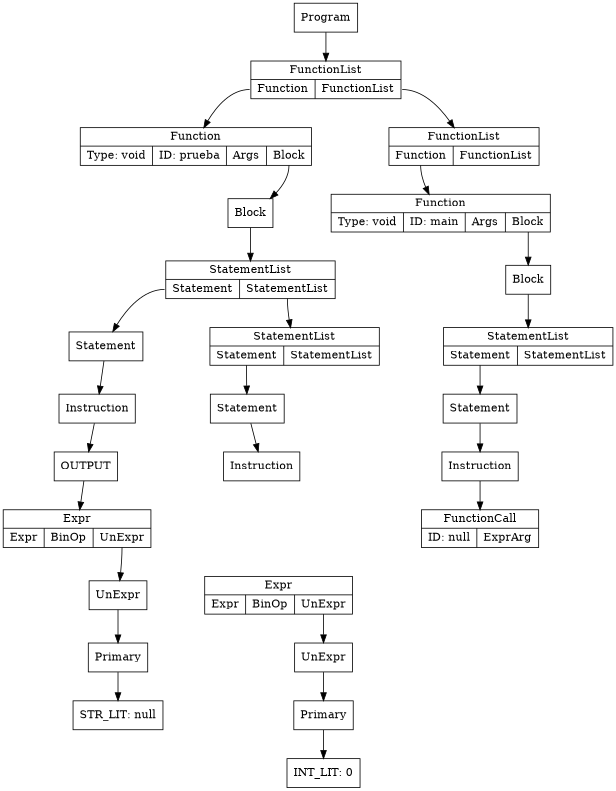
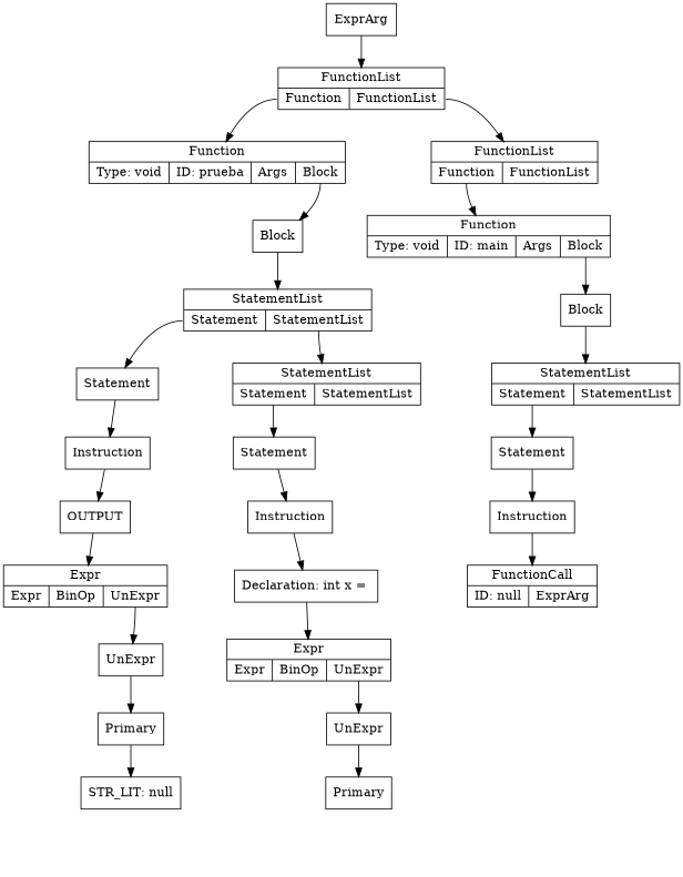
  digraph {
    nodesep=1
    node [shape=box]
    n1 [label=Primary]
    n2 [label="STR_LIT: null"]
    n3 [label=UnExpr]
    n4 [label="{Expr | {<e>Expr | <bo>BinOp | <ue>UnExpr}}" shape=record]
    n5 [label=Instruction]
    n6 [label=OUTPUT]
    n7 [label=Statement]
    n8 [label=Primary]
-   n9 [label="INT_LIT: 0"]
    n10 [label=UnExpr]
    n11 [label="{Expr | {<e>Expr | <bo>BinOp | <ue>UnExpr}}" shape=record]
+   n12 [label="Declaration: int x = "]
    n13 [label=Instruction]
    n14 [label=Statement]
    n15 [label="{StatementList | {<s>Statement | <sl>StatementList}}" shape=record]
    n16 [label="{StatementList | {<s>Statement | <sl>StatementList}}" shape=record]
    n17 [label=Block]
    n18 [label="{Function | {Type: void | ID: prueba | <a>Args | <b>Block}}" shape=record]
    n19 [label="{FunctionCall | { ID: null | <e>ExprArg}}" shape=record]
    n20 [label=Instruction]
    n21 [label=Statement]
    n22 [label="{StatementList | {<s>Statement | <sl>StatementList}}" shape=record]
    n23 [label=Block]
    n24 [label="{Function | {Type: void | ID: main | <a>Args | <b>Block}}" shape=record]
    n25 [label="{FunctionList | {<f> Function | <fl> FunctionList}}" shape=record]
    n26 [label="{FunctionList | {<f> Function | <fl> FunctionList}}" shape=record]
-   n27 [label=Program]
+   n27 [label=ExprArg]
    n1 -> n2
    n3 -> n1
    n4 -> n3 [tailport=ue]
    n5 -> n6
    n6 -> n4
    n7 -> n5
-   n8 -> n9
    n10 -> n8
    n11 -> n10 [tailport=ue]
+   n12 -> n11
+   n13 -> n12
    n14 -> n13
    n15 -> n14 [tailport=s]
    n16 -> n7 [tailport=s]
    n16 -> n15 [tailport=sl]
    n17 -> n16
    n18 -> n17 [tailport=b]
    n20 -> n19
    n21 -> n20
    n22 -> n21 [tailport=s]
    n23 -> n22
    n24 -> n23 [tailport=b]
    n25 -> n24 [tailport=f]
    n26 -> n18 [tailport=f]
    n26 -> n25 [tailport=fl]
    n27 -> n26
  }
